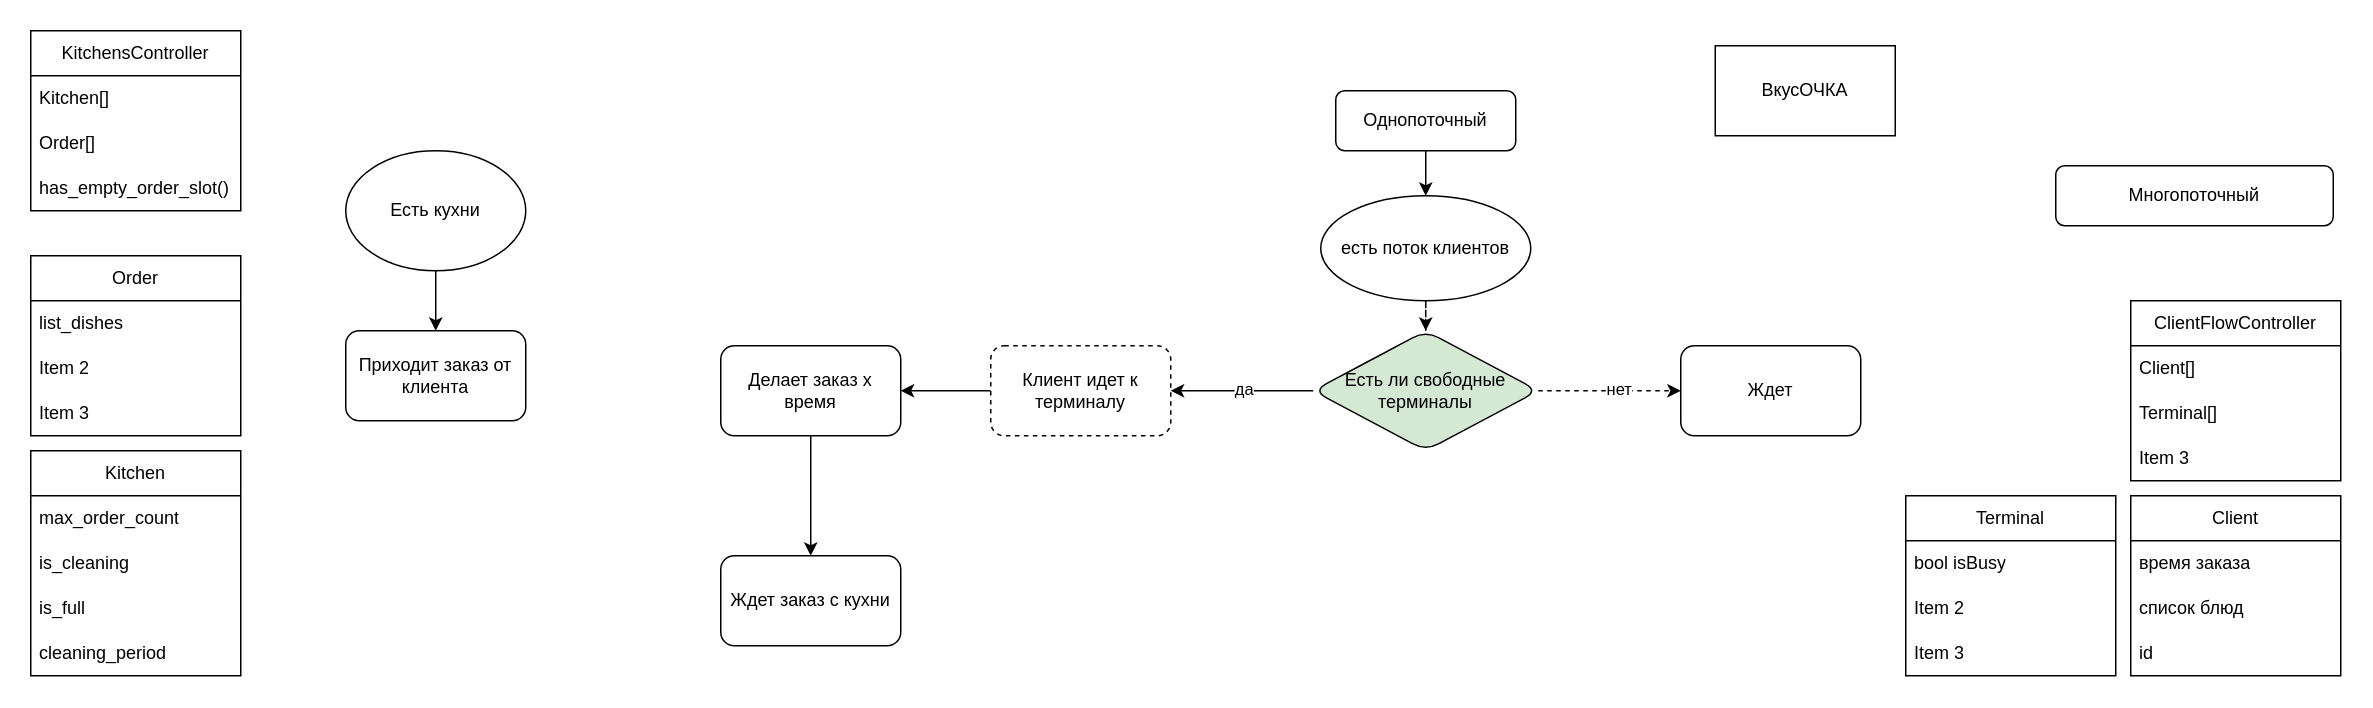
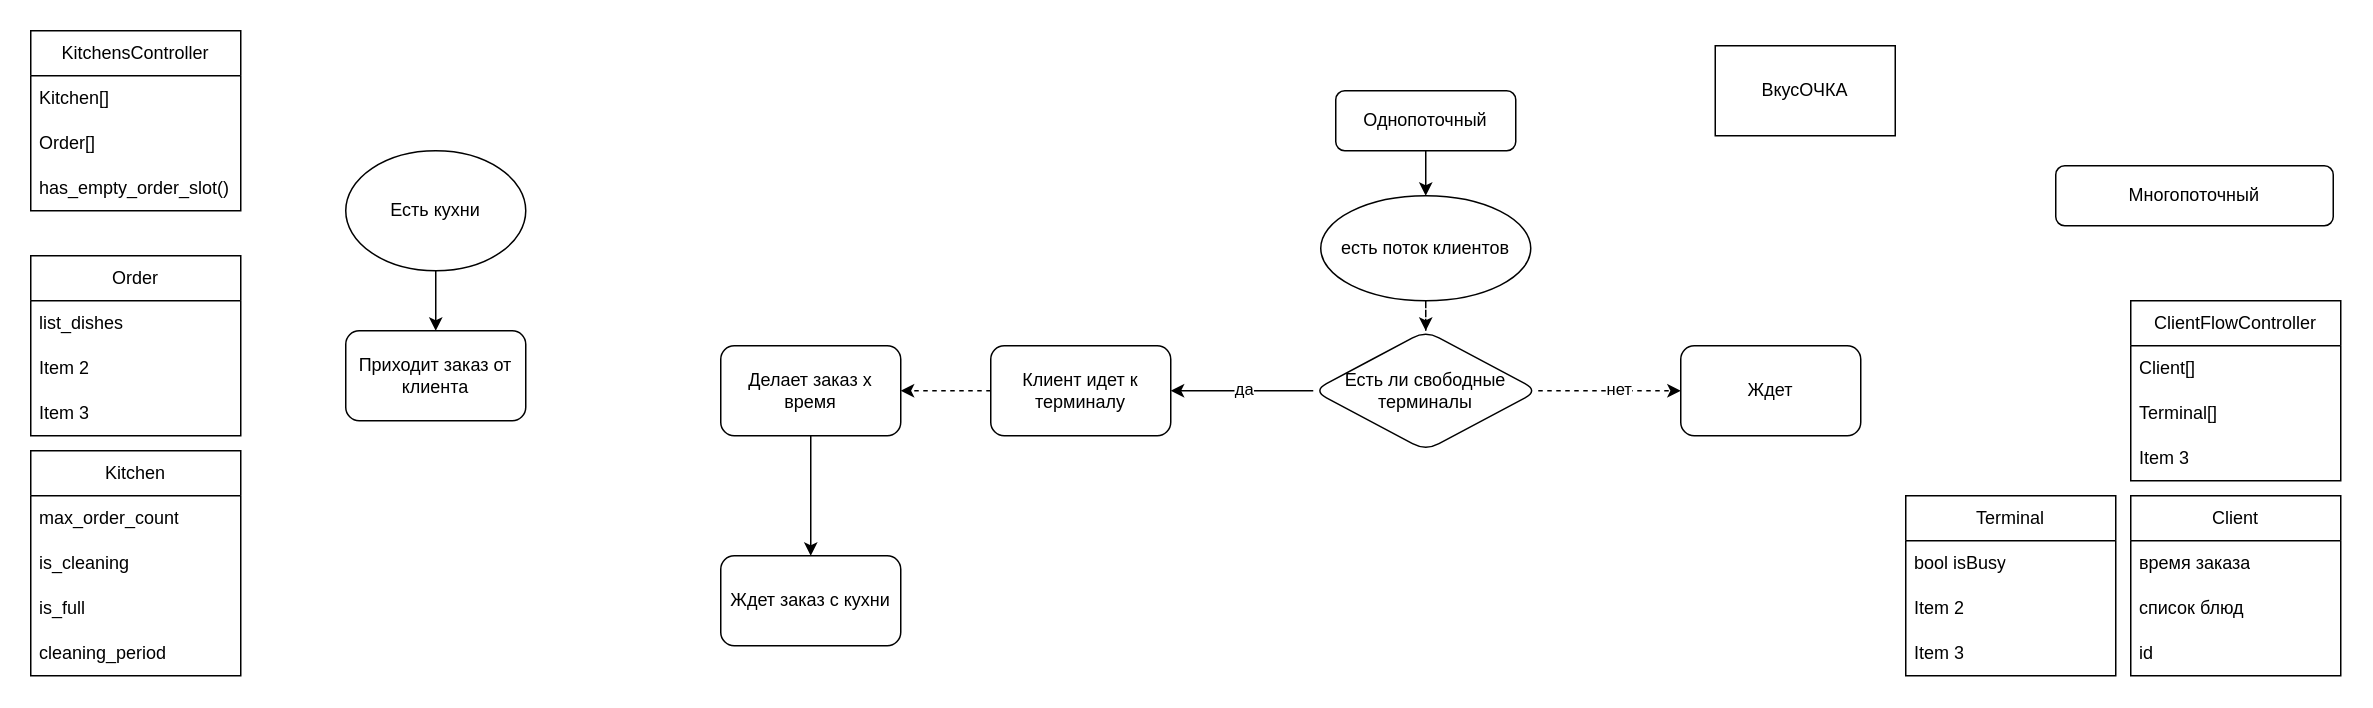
  <mxCell id="0" />
  <mxCell id="1" parent="0" />
  <mxCell id="2" value="Многопоточный" style="rounded=1;whiteSpace=wrap;html=1;fontSize=12;glass=0;strokeWidth=1;shadow=0;" parent="1" vertex="1"><mxGeometry x="1370" y="110" width="185" height="40" as="geometry" /></mxCell>
  <mxCell id="3" value="" style="edgeStyle=orthogonalEdgeStyle;rounded=0;orthogonalLoop=1;jettySize=auto;html=1;" edge="1" parent="1" source="4" target="7"><mxGeometry relative="1" as="geometry"><Array as="points"><mxPoint x="950" y="130" /><mxPoint x="950" y="130" /></Array></mxGeometry></mxCell>
  <mxCell id="4" value="Однопоточный" style="rounded=1;whiteSpace=wrap;html=1;fontSize=12;glass=0;strokeWidth=1;shadow=0;" parent="1" vertex="1"><mxGeometry x="890" y="60" width="120" height="40" as="geometry" /></mxCell>
  <mxCell id="5" value="ВкусОЧКА" style="rounded=0;whiteSpace=wrap;html=1;" vertex="1" parent="1"><mxGeometry x="1143" y="30" width="120" height="60" as="geometry" /></mxCell>
  <mxCell id="6" value="" style="edgeStyle=orthogonalEdgeStyle;rounded=0;orthogonalLoop=1;jettySize=auto;html=1;dashed=1;" edge="1" parent="1" source="7" target="12"><mxGeometry relative="1" as="geometry" /></mxCell>
  <mxCell id="7" value="есть поток клиентов" style="ellipse;whiteSpace=wrap;html=1;rounded=1;glass=0;strokeWidth=1;shadow=0;" vertex="1" parent="1"><mxGeometry x="880" y="130" width="140" height="70" as="geometry" /></mxCell>
  <mxCell id="8" value="" style="edgeStyle=orthogonalEdgeStyle;rounded=0;orthogonalLoop=1;jettySize=auto;html=1;" edge="1" parent="1" source="12" target="14"><mxGeometry relative="1" as="geometry" /></mxCell>
  <mxCell id="9" value="да" style="edgeLabel;html=1;align=center;verticalAlign=middle;resizable=0;points=[];" vertex="1" connectable="0" parent="8"><mxGeometry x="-0.006" y="-2" relative="1" as="geometry"><mxPoint as="offset" /></mxGeometry></mxCell>
  <mxCell id="10" value="" style="edgeStyle=orthogonalEdgeStyle;rounded=0;orthogonalLoop=1;jettySize=auto;html=1;dashed=1;" edge="1" parent="1" source="12" target="15"><mxGeometry relative="1" as="geometry" /></mxCell>
  <mxCell id="11" value="нет" style="edgeLabel;html=1;align=center;verticalAlign=middle;resizable=0;points=[];" vertex="1" connectable="0" parent="10"><mxGeometry x="0.118" y="2" relative="1" as="geometry"><mxPoint as="offset" /></mxGeometry></mxCell>
- <mxCell id="12" value="Есть ли свободные терминалы" style="rhombus;whiteSpace=wrap;html=1;rounded=1;glass=0;strokeWidth=1;shadow=0;fillColor=#d5e8d4;" vertex="1" parent="1"><mxGeometry x="875" y="220" width="150" height="80" as="geometry" /></mxCell>
- <mxCell id="13" value="" style="edgeStyle=orthogonalEdgeStyle;rounded=0;orthogonalLoop=1;jettySize=auto;html=1;" edge="1" parent="1" source="14" target="21"><mxGeometry relative="1" as="geometry" /></mxCell>
- <mxCell id="14" value="Клиент идет к терминалу" style="whiteSpace=wrap;html=1;rounded=1;glass=0;strokeWidth=1;shadow=0;dashed=1;" vertex="1" parent="1"><mxGeometry x="660" y="230" width="120" height="60" as="geometry" /></mxCell>
+ <mxCell id="12" value="Есть ли свободные терминалы" style="rhombus;whiteSpace=wrap;html=1;rounded=1;glass=0;strokeWidth=1;shadow=0;" vertex="1" parent="1"><mxGeometry x="875" y="220" width="150" height="80" as="geometry" /></mxCell>
+ <mxCell id="13" value="" style="edgeStyle=orthogonalEdgeStyle;rounded=0;orthogonalLoop=1;jettySize=auto;html=1;dashed=1;" edge="1" parent="1" source="14" target="21"><mxGeometry relative="1" as="geometry" /></mxCell>
+ <mxCell id="14" value="Клиент идет к терминалу" style="whiteSpace=wrap;html=1;rounded=1;glass=0;strokeWidth=1;shadow=0;" vertex="1" parent="1"><mxGeometry x="660" y="230" width="120" height="60" as="geometry" /></mxCell>
  <mxCell id="15" value="Ждет" style="whiteSpace=wrap;html=1;rounded=1;glass=0;strokeWidth=1;shadow=0;" vertex="1" parent="1"><mxGeometry x="1120" y="230" width="120" height="60" as="geometry" /></mxCell>
  <mxCell id="16" value="ClientFlowController" style="swimlane;fontStyle=0;childLayout=stackLayout;horizontal=1;startSize=30;horizontalStack=0;resizeParent=1;resizeParentMax=0;resizeLast=0;collapsible=1;marginBottom=0;whiteSpace=wrap;html=1;" vertex="1" parent="1"><mxGeometry x="1420" y="200" width="140" height="120" as="geometry" /></mxCell>
  <mxCell id="17" value="Client[]" style="text;strokeColor=none;fillColor=none;align=left;verticalAlign=middle;spacingLeft=4;spacingRight=4;overflow=hidden;points=[[0,0.5],[1,0.5]];portConstraint=eastwest;rotatable=0;whiteSpace=wrap;html=1;" vertex="1" parent="16"><mxGeometry y="30" width="140" height="30" as="geometry" /></mxCell>
  <mxCell id="18" value="Terminal[]" style="text;strokeColor=none;fillColor=none;align=left;verticalAlign=middle;spacingLeft=4;spacingRight=4;overflow=hidden;points=[[0,0.5],[1,0.5]];portConstraint=eastwest;rotatable=0;whiteSpace=wrap;html=1;" vertex="1" parent="16"><mxGeometry y="60" width="140" height="30" as="geometry" /></mxCell>
  <mxCell id="19" value="Item 3" style="text;strokeColor=none;fillColor=none;align=left;verticalAlign=middle;spacingLeft=4;spacingRight=4;overflow=hidden;points=[[0,0.5],[1,0.5]];portConstraint=eastwest;rotatable=0;whiteSpace=wrap;html=1;" vertex="1" parent="16"><mxGeometry y="90" width="140" height="30" as="geometry" /></mxCell>
  <mxCell id="20" value="" style="edgeStyle=orthogonalEdgeStyle;rounded=0;orthogonalLoop=1;jettySize=auto;html=1;" edge="1" parent="1" source="21" target="30"><mxGeometry relative="1" as="geometry" /></mxCell>
  <mxCell id="21" value="Делает заказ х время" style="whiteSpace=wrap;html=1;rounded=1;glass=0;strokeWidth=1;shadow=0;" vertex="1" parent="1"><mxGeometry x="480" y="230" width="120" height="60" as="geometry" /></mxCell>
  <mxCell id="22" value="Client" style="swimlane;fontStyle=0;childLayout=stackLayout;horizontal=1;startSize=30;horizontalStack=0;resizeParent=1;resizeParentMax=0;resizeLast=0;collapsible=1;marginBottom=0;whiteSpace=wrap;html=1;" vertex="1" parent="1"><mxGeometry x="1420" y="330" width="140" height="120" as="geometry" /></mxCell>
  <mxCell id="23" value="время заказа" style="text;strokeColor=none;fillColor=none;align=left;verticalAlign=middle;spacingLeft=4;spacingRight=4;overflow=hidden;points=[[0,0.5],[1,0.5]];portConstraint=eastwest;rotatable=0;whiteSpace=wrap;html=1;" vertex="1" parent="22"><mxGeometry y="30" width="140" height="30" as="geometry" /></mxCell>
  <mxCell id="24" value="список блюд" style="text;strokeColor=none;fillColor=none;align=left;verticalAlign=middle;spacingLeft=4;spacingRight=4;overflow=hidden;points=[[0,0.5],[1,0.5]];portConstraint=eastwest;rotatable=0;whiteSpace=wrap;html=1;" vertex="1" parent="22"><mxGeometry y="60" width="140" height="30" as="geometry" /></mxCell>
  <mxCell id="25" value="id" style="text;strokeColor=none;fillColor=none;align=left;verticalAlign=middle;spacingLeft=4;spacingRight=4;overflow=hidden;points=[[0,0.5],[1,0.5]];portConstraint=eastwest;rotatable=0;whiteSpace=wrap;html=1;" vertex="1" parent="22"><mxGeometry y="90" width="140" height="30" as="geometry" /></mxCell>
  <mxCell id="26" value="Terminal" style="swimlane;fontStyle=0;childLayout=stackLayout;horizontal=1;startSize=30;horizontalStack=0;resizeParent=1;resizeParentMax=0;resizeLast=0;collapsible=1;marginBottom=0;whiteSpace=wrap;html=1;" vertex="1" parent="1"><mxGeometry x="1270" y="330" width="140" height="120" as="geometry" /></mxCell>
  <mxCell id="27" value="bool isBusy" style="text;strokeColor=none;fillColor=none;align=left;verticalAlign=middle;spacingLeft=4;spacingRight=4;overflow=hidden;points=[[0,0.5],[1,0.5]];portConstraint=eastwest;rotatable=0;whiteSpace=wrap;html=1;" vertex="1" parent="26"><mxGeometry y="30" width="140" height="30" as="geometry" /></mxCell>
  <mxCell id="28" value="Item 2" style="text;strokeColor=none;fillColor=none;align=left;verticalAlign=middle;spacingLeft=4;spacingRight=4;overflow=hidden;points=[[0,0.5],[1,0.5]];portConstraint=eastwest;rotatable=0;whiteSpace=wrap;html=1;" vertex="1" parent="26"><mxGeometry y="60" width="140" height="30" as="geometry" /></mxCell>
  <mxCell id="29" value="Item 3" style="text;strokeColor=none;fillColor=none;align=left;verticalAlign=middle;spacingLeft=4;spacingRight=4;overflow=hidden;points=[[0,0.5],[1,0.5]];portConstraint=eastwest;rotatable=0;whiteSpace=wrap;html=1;" vertex="1" parent="26"><mxGeometry y="90" width="140" height="30" as="geometry" /></mxCell>
  <mxCell id="30" value="Ждет заказ с кухни" style="whiteSpace=wrap;html=1;rounded=1;glass=0;strokeWidth=1;shadow=0;" vertex="1" parent="1"><mxGeometry x="480" y="370" width="120" height="60" as="geometry" /></mxCell>
  <mxCell id="31" style="edgeStyle=orthogonalEdgeStyle;rounded=0;orthogonalLoop=1;jettySize=auto;html=1;entryX=0.5;entryY=0;entryDx=0;entryDy=0;" edge="1" parent="1" source="32" target="33"><mxGeometry relative="1" as="geometry" /></mxCell>
  <mxCell id="32" value="Есть кухни" style="ellipse;whiteSpace=wrap;html=1;" vertex="1" parent="1"><mxGeometry x="230" y="100" width="120" height="80" as="geometry" /></mxCell>
  <mxCell id="33" value="Приходит заказ от клиента" style="rounded=1;whiteSpace=wrap;html=1;" vertex="1" parent="1"><mxGeometry x="230" y="220" width="120" height="60" as="geometry" /></mxCell>
  <mxCell id="34" value="Order" style="swimlane;fontStyle=0;childLayout=stackLayout;horizontal=1;startSize=30;horizontalStack=0;resizeParent=1;resizeParentMax=0;resizeLast=0;collapsible=1;marginBottom=0;whiteSpace=wrap;html=1;" vertex="1" parent="1"><mxGeometry x="20" y="170" width="140" height="120" as="geometry" /></mxCell>
  <mxCell id="35" value="list_dishes" style="text;strokeColor=none;fillColor=none;align=left;verticalAlign=middle;spacingLeft=4;spacingRight=4;overflow=hidden;points=[[0,0.5],[1,0.5]];portConstraint=eastwest;rotatable=0;whiteSpace=wrap;html=1;" vertex="1" parent="34"><mxGeometry y="30" width="140" height="30" as="geometry" /></mxCell>
  <mxCell id="36" value="Item 2" style="text;strokeColor=none;fillColor=none;align=left;verticalAlign=middle;spacingLeft=4;spacingRight=4;overflow=hidden;points=[[0,0.5],[1,0.5]];portConstraint=eastwest;rotatable=0;whiteSpace=wrap;html=1;" vertex="1" parent="34"><mxGeometry y="60" width="140" height="30" as="geometry" /></mxCell>
  <mxCell id="37" value="Item 3" style="text;strokeColor=none;fillColor=none;align=left;verticalAlign=middle;spacingLeft=4;spacingRight=4;overflow=hidden;points=[[0,0.5],[1,0.5]];portConstraint=eastwest;rotatable=0;whiteSpace=wrap;html=1;" vertex="1" parent="34"><mxGeometry y="90" width="140" height="30" as="geometry" /></mxCell>
  <mxCell id="38" value="KitchensController" style="swimlane;fontStyle=0;childLayout=stackLayout;horizontal=1;startSize=30;horizontalStack=0;resizeParent=1;resizeParentMax=0;resizeLast=0;collapsible=1;marginBottom=0;whiteSpace=wrap;html=1;" vertex="1" parent="1"><mxGeometry x="20" y="20" width="140" height="120" as="geometry" /></mxCell>
  <mxCell id="39" value="Kitchen[]" style="text;strokeColor=none;fillColor=none;align=left;verticalAlign=middle;spacingLeft=4;spacingRight=4;overflow=hidden;points=[[0,0.5],[1,0.5]];portConstraint=eastwest;rotatable=0;whiteSpace=wrap;html=1;" vertex="1" parent="38"><mxGeometry y="30" width="140" height="30" as="geometry" /></mxCell>
  <mxCell id="40" value="Order[]" style="text;strokeColor=none;fillColor=none;align=left;verticalAlign=middle;spacingLeft=4;spacingRight=4;overflow=hidden;points=[[0,0.5],[1,0.5]];portConstraint=eastwest;rotatable=0;whiteSpace=wrap;html=1;" vertex="1" parent="38"><mxGeometry y="60" width="140" height="30" as="geometry" /></mxCell>
  <mxCell id="41" value="has_empty_order_slot()" style="text;strokeColor=none;fillColor=none;align=left;verticalAlign=middle;spacingLeft=4;spacingRight=4;overflow=hidden;points=[[0,0.5],[1,0.5]];portConstraint=eastwest;rotatable=0;whiteSpace=wrap;html=1;" vertex="1" parent="38"><mxGeometry y="90" width="140" height="30" as="geometry" /></mxCell>
  <mxCell id="42" value="Kitchen" style="swimlane;fontStyle=0;childLayout=stackLayout;horizontal=1;startSize=30;horizontalStack=0;resizeParent=1;resizeParentMax=0;resizeLast=0;collapsible=1;marginBottom=0;whiteSpace=wrap;html=1;" vertex="1" parent="1"><mxGeometry x="20" y="300" width="140" height="150" as="geometry" /></mxCell>
  <mxCell id="43" value="max_order_count" style="text;strokeColor=none;fillColor=none;align=left;verticalAlign=middle;spacingLeft=4;spacingRight=4;overflow=hidden;points=[[0,0.5],[1,0.5]];portConstraint=eastwest;rotatable=0;whiteSpace=wrap;html=1;" vertex="1" parent="42"><mxGeometry y="30" width="140" height="30" as="geometry" /></mxCell>
  <mxCell id="44" value="is_cleaning" style="text;strokeColor=none;fillColor=none;align=left;verticalAlign=middle;spacingLeft=4;spacingRight=4;overflow=hidden;points=[[0,0.5],[1,0.5]];portConstraint=eastwest;rotatable=0;whiteSpace=wrap;html=1;" vertex="1" parent="42"><mxGeometry y="60" width="140" height="30" as="geometry" /></mxCell>
  <mxCell id="45" value="is_full" style="text;strokeColor=none;fillColor=none;align=left;verticalAlign=middle;spacingLeft=4;spacingRight=4;overflow=hidden;points=[[0,0.5],[1,0.5]];portConstraint=eastwest;rotatable=0;whiteSpace=wrap;html=1;" vertex="1" parent="42"><mxGeometry y="90" width="140" height="30" as="geometry" /></mxCell>
  <mxCell id="46" value="cleaning_period" style="text;strokeColor=none;fillColor=none;align=left;verticalAlign=middle;spacingLeft=4;spacingRight=4;overflow=hidden;points=[[0,0.5],[1,0.5]];portConstraint=eastwest;rotatable=0;whiteSpace=wrap;html=1;" vertex="1" parent="42"><mxGeometry y="120" width="140" height="30" as="geometry" /></mxCell>
